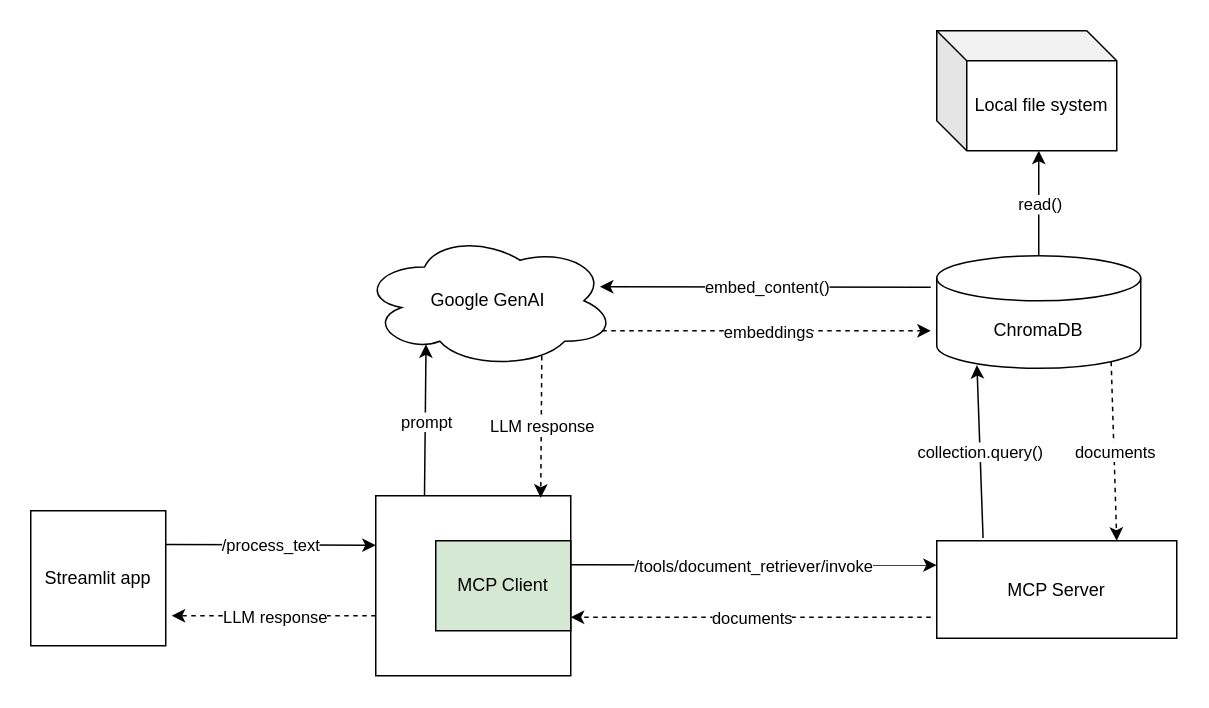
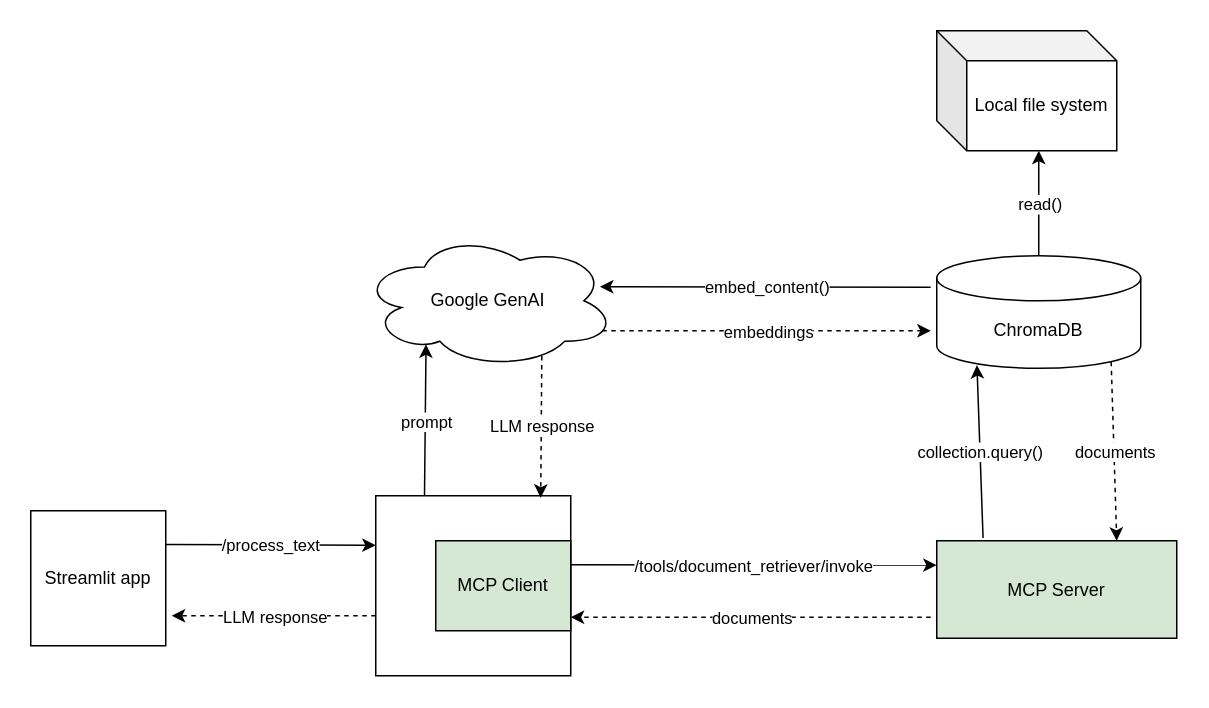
  <mxCell id="0" />
  <mxCell id="1" parent="0" />
  <mxCell id="2" value="Streamlit app" style="whiteSpace=wrap;html=1;aspect=fixed;" vertex="1" parent="1"><mxGeometry x="20" y="340" width="90" height="90" as="geometry" /></mxCell>
  <mxCell id="3" value="ChromaDB" style="shape=cylinder3;whiteSpace=wrap;html=1;boundedLbl=1;backgroundOutline=1;size=15;" vertex="1" parent="1"><mxGeometry x="624" y="170" width="136" height="75" as="geometry" /></mxCell>
  <mxCell id="4" value="" style="endArrow=classic;html=1;rounded=0;exitX=0.193;exitY=-0.028;exitDx=0;exitDy=0;entryX=0.197;entryY=0.972;entryDx=0;entryDy=0;entryPerimeter=0;exitPerimeter=0;" edge="1" parent="1" source="10" target="3"><mxGeometry relative="1" as="geometry"><mxPoint x="690" y="380" as="sourcePoint" /><mxPoint x="890" y="395" as="targetPoint" /></mxGeometry></mxCell>
  <mxCell id="5" value="collection.query()" style="edgeLabel;resizable=0;html=1;;align=center;verticalAlign=middle;" connectable="0" vertex="1" parent="4"><mxGeometry relative="1" as="geometry" /></mxCell>
  <mxCell id="6" value="" style="endArrow=classic;html=1;rounded=0;entryX=0.75;entryY=0;entryDx=0;entryDy=0;dashed=1;exitX=0.855;exitY=1;exitDx=0;exitDy=-4.35;exitPerimeter=0;" edge="1" parent="1" source="3" target="10"><mxGeometry relative="1" as="geometry"><mxPoint x="890" y="410" as="sourcePoint" /><mxPoint x="694.9" y="422.9" as="targetPoint" /></mxGeometry></mxCell>
  <mxCell id="7" value="documents" style="edgeLabel;resizable=0;html=1;;align=center;verticalAlign=middle;" connectable="0" vertex="1" parent="6"><mxGeometry relative="1" as="geometry" /></mxCell>
  <mxCell id="8" value="" style="endArrow=classic;html=1;rounded=0;entryX=0;entryY=0.25;entryDx=0;entryDy=0;" edge="1" parent="1" target="10"><mxGeometry relative="1" as="geometry"><mxPoint x="380" y="376" as="sourcePoint" /><mxPoint x="570" y="360" as="targetPoint" /><Array as="points" /></mxGeometry></mxCell>
  <mxCell id="9" value="/tools/document_retriever/invoke" style="edgeLabel;resizable=0;html=1;;align=center;verticalAlign=middle;" connectable="0" vertex="1" parent="8"><mxGeometry relative="1" as="geometry" /></mxCell>
- <mxCell id="10" value="MCP Server" style="rounded=0;whiteSpace=wrap;html=1;" vertex="1" parent="1"><mxGeometry x="624" y="360" width="160" height="65" as="geometry" /></mxCell>
+ <mxCell id="10" value="MCP Server" style="rounded=0;whiteSpace=wrap;html=1;fillColor=#d5e8d4;" vertex="1" parent="1"><mxGeometry x="624" y="360" width="160" height="65" as="geometry" /></mxCell>
  <mxCell id="11" value="" style="endArrow=classic;html=1;rounded=0;dashed=1;" edge="1" parent="1"><mxGeometry relative="1" as="geometry"><mxPoint x="620" y="411" as="sourcePoint" /><mxPoint x="380" y="411" as="targetPoint" /></mxGeometry></mxCell>
  <mxCell id="12" value="documents" style="edgeLabel;resizable=0;html=1;;align=center;verticalAlign=middle;" connectable="0" vertex="1" parent="11"><mxGeometry relative="1" as="geometry" /></mxCell>
  <mxCell id="13" value="Google GenAI" style="ellipse;shape=cloud;whiteSpace=wrap;html=1;" vertex="1" parent="1"><mxGeometry x="240" y="155" width="170" height="90" as="geometry" /></mxCell>
  <mxCell id="14" value="" style="rounded=0;whiteSpace=wrap;html=1;" vertex="1" parent="1"><mxGeometry x="250" y="330" width="130" height="120" as="geometry" /></mxCell>
  <mxCell id="15" value="MCP Client" style="rounded=0;whiteSpace=wrap;html=1;container=0;fillColor=#d5e8d4;" vertex="1" parent="1"><mxGeometry x="290" y="360" width="90" height="60" as="geometry" /></mxCell>
  <mxCell id="16" value="" style="endArrow=classic;html=1;rounded=0;exitX=0.25;exitY=0;exitDx=0;exitDy=0;entryX=0.256;entryY=0.823;entryDx=0;entryDy=0;entryPerimeter=0;" edge="1" parent="1" source="14" target="13"><mxGeometry relative="1" as="geometry"><mxPoint x="420" y="280" as="sourcePoint" /><mxPoint x="290" y="210" as="targetPoint" /><Array as="points" /></mxGeometry></mxCell>
  <mxCell id="17" value="prompt" style="edgeLabel;resizable=0;html=1;;align=center;verticalAlign=middle;" connectable="0" vertex="1" parent="16"><mxGeometry relative="1" as="geometry" /></mxCell>
  <mxCell id="18" value="" style="endArrow=classic;html=1;rounded=0;dashed=1;exitX=0.71;exitY=0.909;exitDx=0;exitDy=0;exitPerimeter=0;entryX=0.846;entryY=0.011;entryDx=0;entryDy=0;entryPerimeter=0;" edge="1" parent="1" source="13" target="14"><mxGeometry relative="1" as="geometry"><mxPoint x="624" y="310" as="sourcePoint" /><mxPoint x="424" y="311" as="targetPoint" /></mxGeometry></mxCell>
  <mxCell id="19" value="LLM response" style="edgeLabel;resizable=0;html=1;;align=center;verticalAlign=middle;" connectable="0" vertex="1" parent="18"><mxGeometry relative="1" as="geometry" /></mxCell>
  <mxCell id="20" value="" style="endArrow=classic;html=1;rounded=0;exitX=1;exitY=0.25;exitDx=0;exitDy=0;" edge="1" parent="1" source="2"><mxGeometry relative="1" as="geometry"><mxPoint x="710" y="370" as="sourcePoint" /><mxPoint x="250" y="363" as="targetPoint" /></mxGeometry></mxCell>
  <mxCell id="21" value="/process_text" style="edgeLabel;resizable=0;html=1;;align=center;verticalAlign=middle;" connectable="0" vertex="1" parent="20"><mxGeometry relative="1" as="geometry" /></mxCell>
  <mxCell id="22" value="" style="endArrow=classic;html=1;rounded=0;dashed=1;exitX=0;exitY=1;exitDx=0;exitDy=-15;exitPerimeter=0;" edge="1" parent="1"><mxGeometry relative="1" as="geometry"><mxPoint x="250" y="410" as="sourcePoint" /><mxPoint x="114" y="410" as="targetPoint" /></mxGeometry></mxCell>
  <mxCell id="23" value="LLM response" style="edgeLabel;resizable=0;html=1;;align=center;verticalAlign=middle;" connectable="0" vertex="1" parent="22"><mxGeometry relative="1" as="geometry" /></mxCell>
  <mxCell id="24" value="Local file system" style="shape=cube;whiteSpace=wrap;html=1;boundedLbl=1;backgroundOutline=1;darkOpacity=0.05;darkOpacity2=0.1;" vertex="1" parent="1"><mxGeometry x="624" y="20" width="120" height="80" as="geometry" /></mxCell>
  <mxCell id="25" value="" style="endArrow=classic;html=1;rounded=0;" edge="1" parent="1" source="3"><mxGeometry relative="1" as="geometry"><mxPoint x="690" y="170" as="sourcePoint" /><mxPoint x="692" y="100" as="targetPoint" /></mxGeometry></mxCell>
  <mxCell id="26" value="read()" style="edgeLabel;resizable=0;html=1;;align=center;verticalAlign=middle;" connectable="0" vertex="1" parent="25"><mxGeometry relative="1" as="geometry" /></mxCell>
  <mxCell id="27" value="" style="endArrow=classic;html=1;rounded=0;entryX=0.938;entryY=0.396;entryDx=0;entryDy=0;entryPerimeter=0;" edge="1" parent="1" target="13"><mxGeometry relative="1" as="geometry"><mxPoint x="620" y="191" as="sourcePoint" /><mxPoint x="480" y="142.5" as="targetPoint" /></mxGeometry></mxCell>
  <mxCell id="28" value="embed_content()" style="edgeLabel;resizable=0;html=1;;align=center;verticalAlign=middle;" connectable="0" vertex="1" parent="27"><mxGeometry relative="1" as="geometry" /></mxCell>
  <mxCell id="29" value="" style="endArrow=classic;html=1;rounded=0;dashed=1;exitX=0.71;exitY=0.909;exitDx=0;exitDy=0;exitPerimeter=0;" edge="1" parent="1"><mxGeometry relative="1" as="geometry"><mxPoint x="401" y="220" as="sourcePoint" /><mxPoint x="620" y="220" as="targetPoint" /></mxGeometry></mxCell>
  <mxCell id="30" value="embeddings" style="edgeLabel;resizable=0;html=1;;align=center;verticalAlign=middle;" connectable="0" vertex="1" parent="29"><mxGeometry relative="1" as="geometry" /></mxCell>
